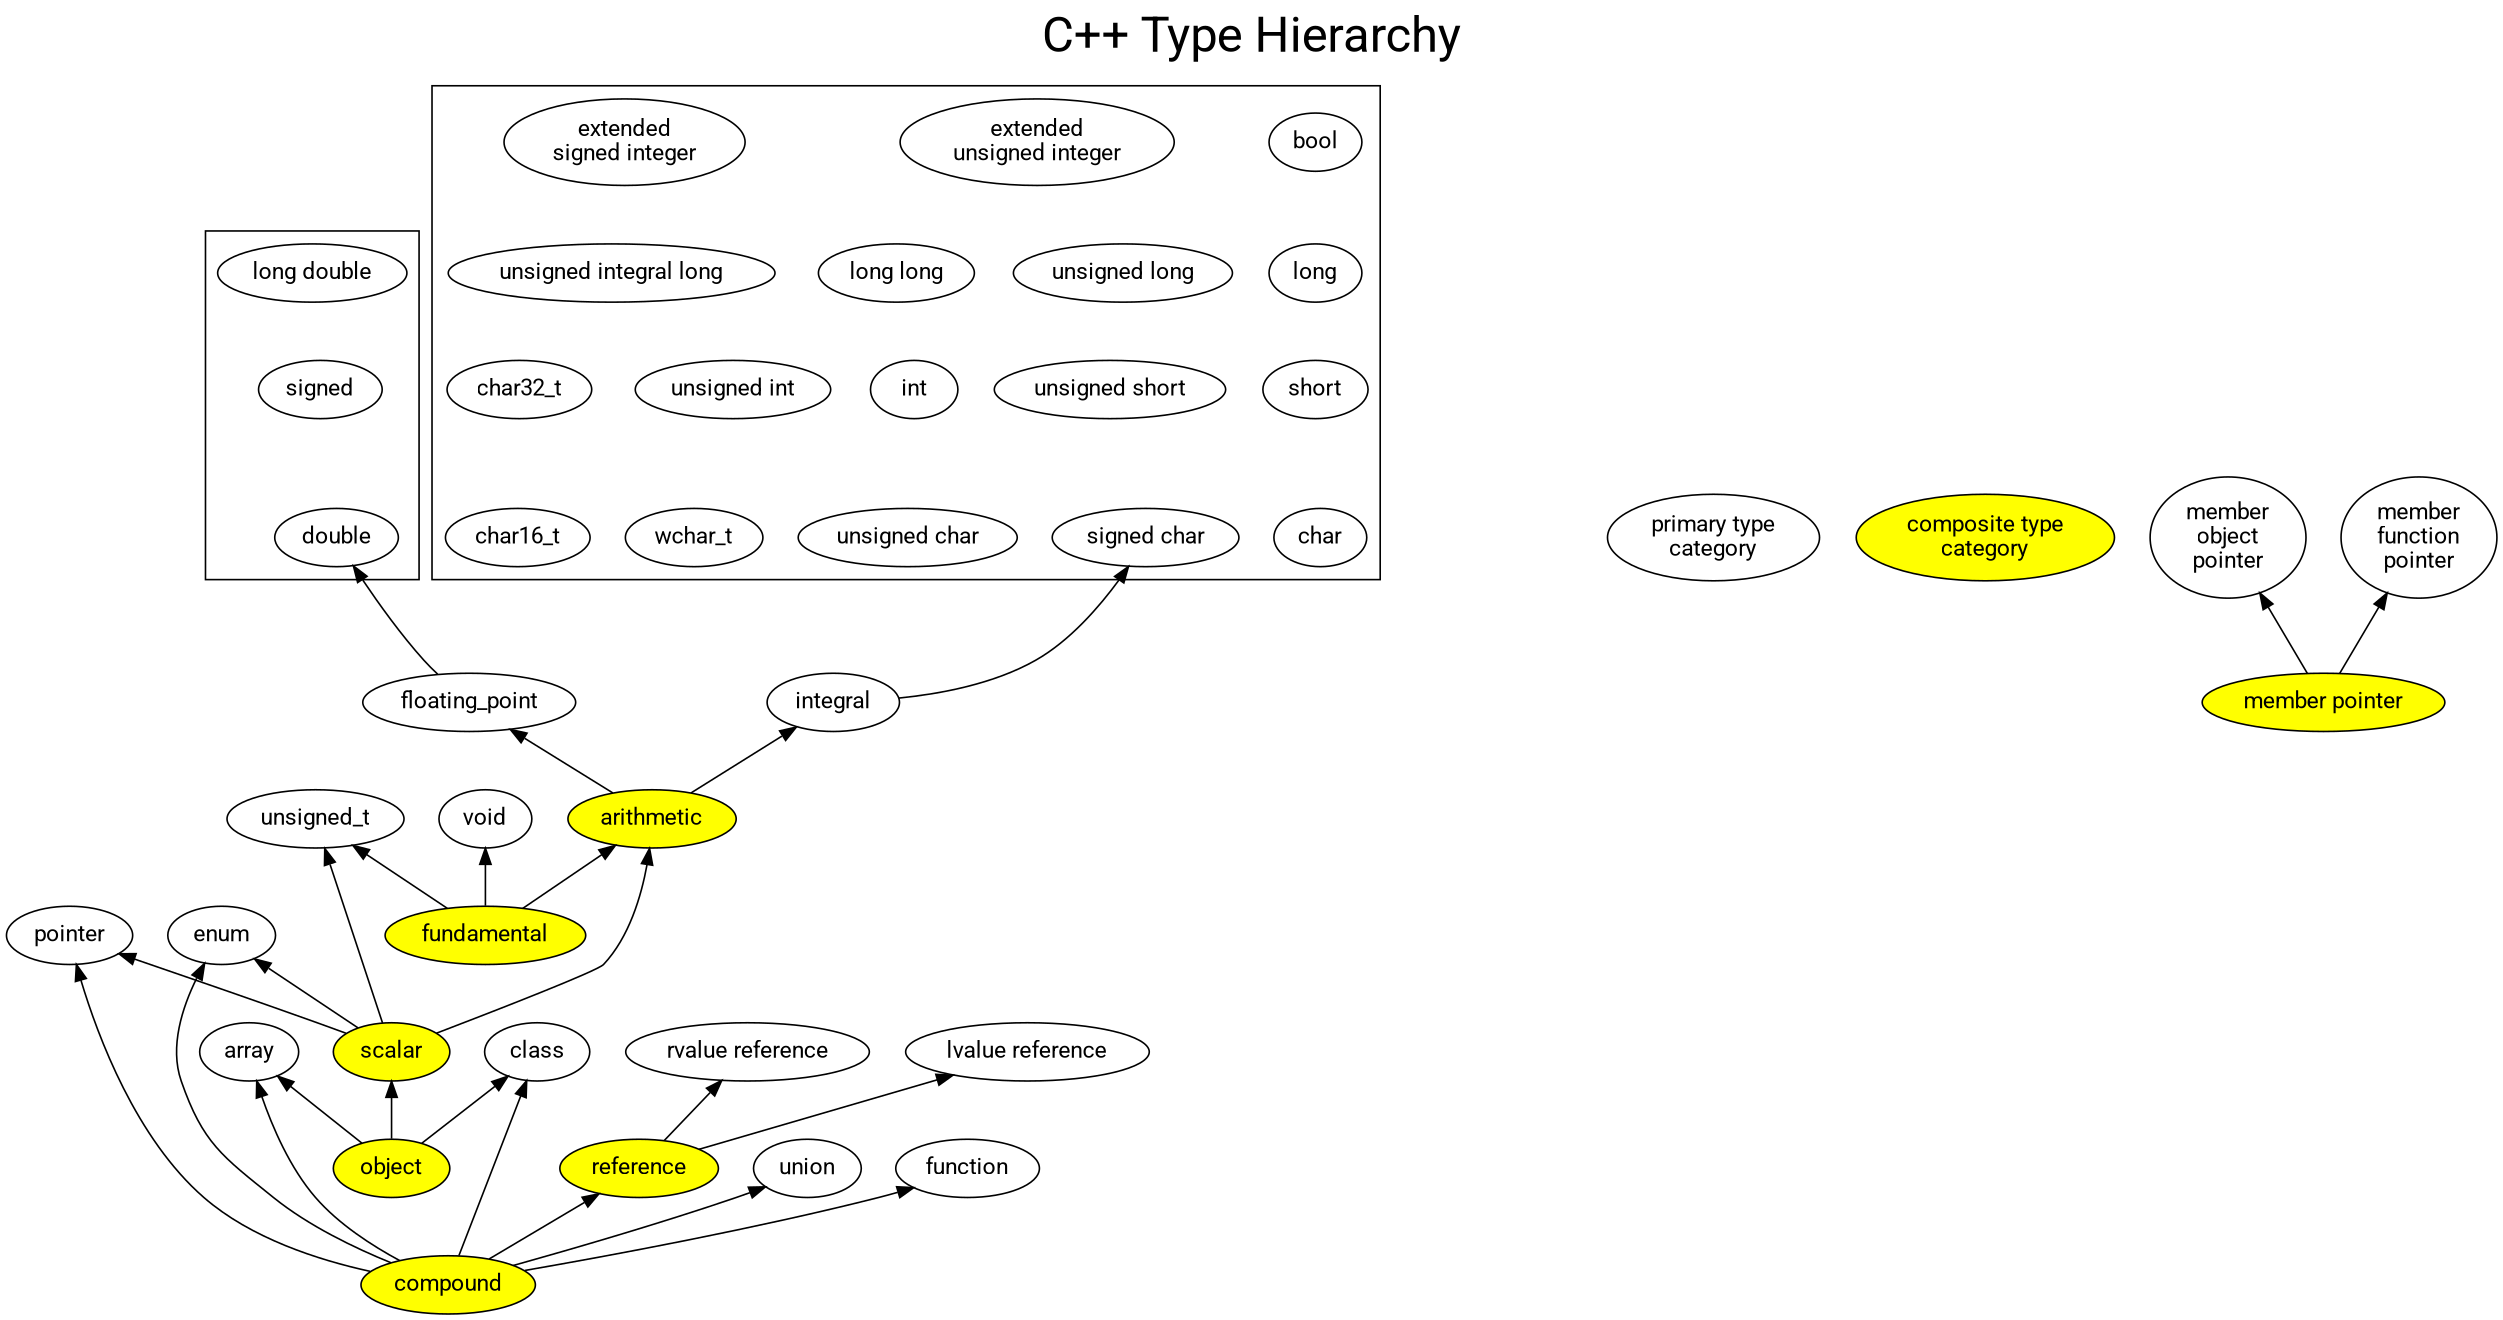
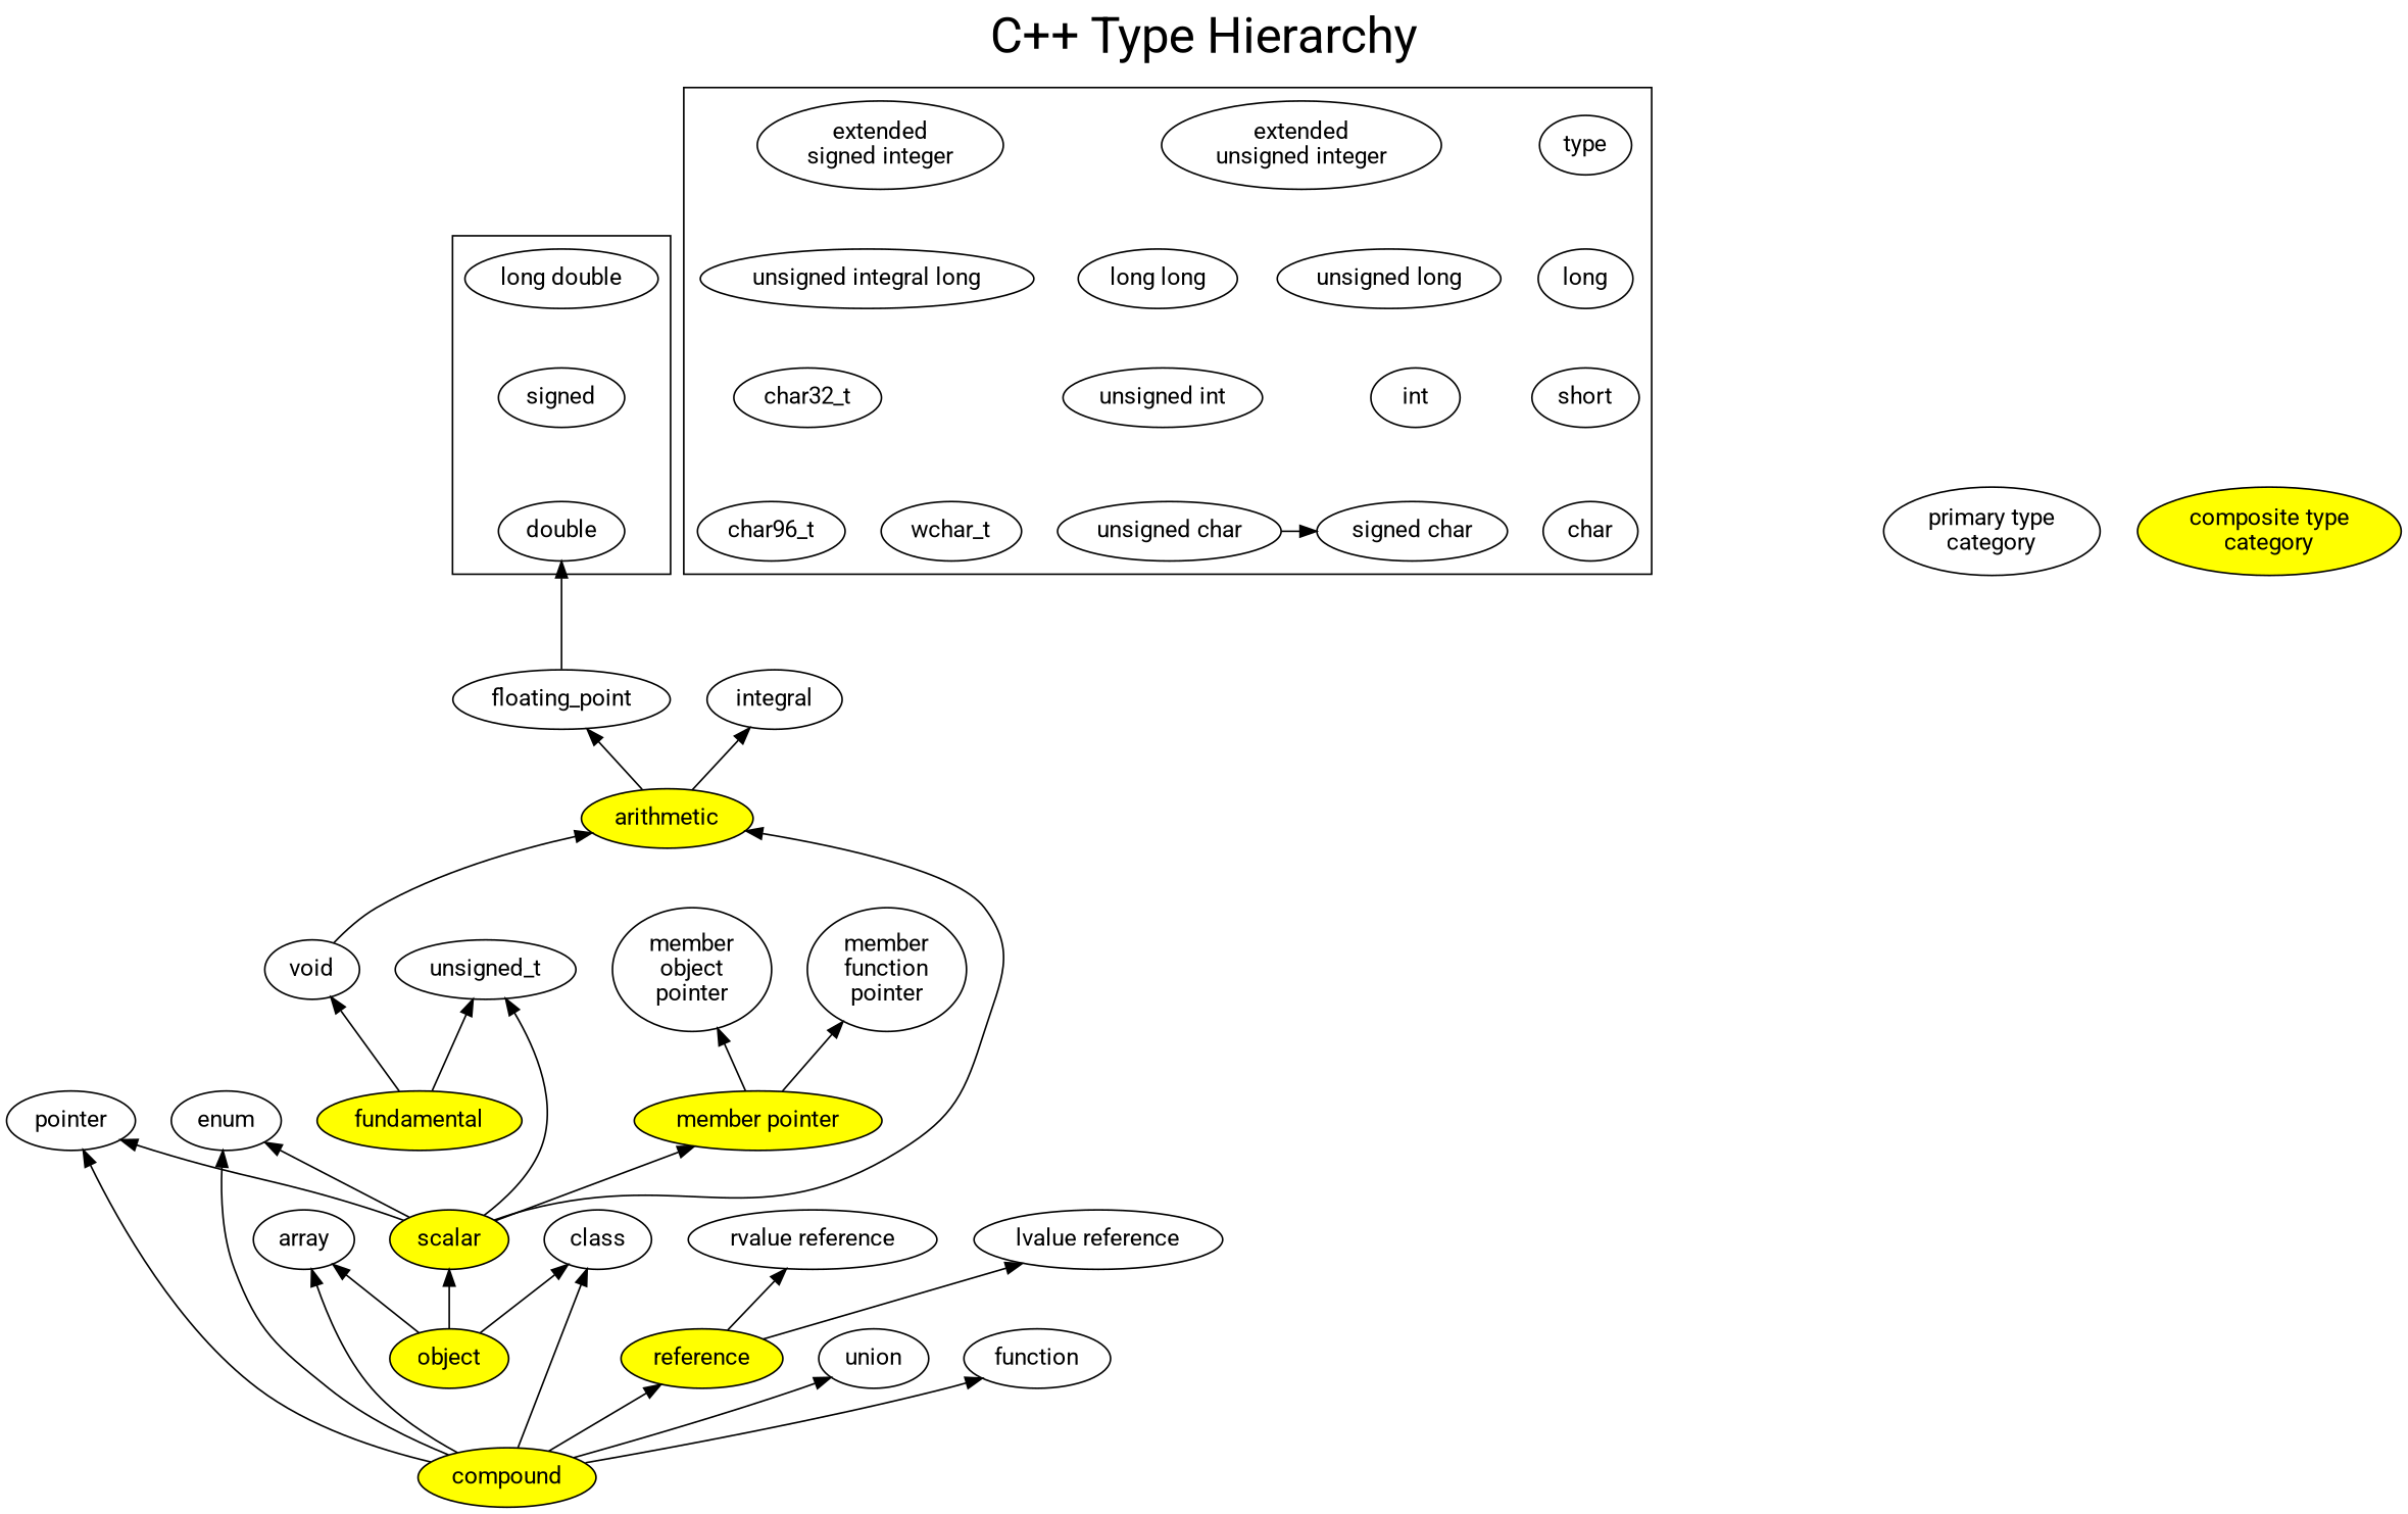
  digraph {
    compound=true
    fontname=Roboto
    fontsize=30
    label="C++ Type Hierarchy"
    labelloc=t
    nodesep=0.3
    rankdir=BT
    node [fontname=Roboto]
    edge [fontname=Roboto]
    double
    n2 [label=signed]
    "long double"
    char
    "signed char"
    "unsigned char"
    wchar_t
-   char16_t
+   char16_t [label=char96_t]
    short
-   "unsigned short"
    int
    "unsigned int"
    char32_t
    long
    "unsigned long"
    "long long"
    n17 [label="unsigned integral long"]
-   bool
+   bool [label=type]
    "extended\nunsigned integer"
    "extended\nsigned integer"
    n21 [label="primary type\ncategory"]
    n22 [fillcolor=yellow label="composite type\ncategory" style=filled]
    floating_point
    integral
    arithmetic [fillcolor=yellow style=filled]
    fundamental [fillcolor=yellow style=filled]
    void
    n28 [label=unsigned_t]
    scalar [fillcolor=yellow style=filled]
    "member pointer" [fillcolor=yellow style=filled]
    pointer
    enum
    "member\nobject\npointer"
    "member\nfunction\npointer"
    object [fillcolor=yellow style=filled]
    array
    class
    reference [fillcolor=yellow style=filled]
    "lvalue reference"
    "rvalue reference"
    compound [fillcolor=yellow style=filled]
    union
    function
    subgraph cluster_1 {
      label=""
      double
      n2
      "long double"
    }
    subgraph cluster_2 {
      label=""
      subgraph sub_3 {
        label=""
        rank=same
        char
        "signed char"
        "unsigned char"
        wchar_t
        char16_t
      }
      subgraph sub_4 {
        label=""
        rank=same
        short
-       "unsigned short"
        int
        "unsigned int"
        char32_t
      }
      subgraph sub_5 {
        label=""
        rank=same
        long
        "unsigned long"
        "long long"
        n17
      }
      subgraph sub_6 {
        label=""
        rank=same
        bool
        "extended\nunsigned integer"
        "extended\nsigned integer"
      }
    }
    subgraph cluster_7 {
      style=invis
      n21
    }
    subgraph sub_8 {
      subgraph sub_9 {
        rank=max
        n22
      }
    }
    double -> n2 [style=invis]
    n2 -> "long double" [style=invis]
    char -> short [style=invis]
    short -> long [style=invis]
    long -> bool [style=invis]
    n22 -> n21 [style=invis]
    floating_point -> double
-   integral -> "signed char"
+   "unsigned char" -> "signed char"
    arithmetic -> floating_point
    arithmetic -> integral
-   fundamental -> arithmetic
+   void -> arithmetic
    fundamental -> void
    fundamental -> n28
    scalar -> arithmetic
    scalar -> fundamental [style=invis]
    scalar -> n28
+   scalar -> "member pointer"
    scalar -> pointer
    scalar -> enum
    "member pointer" -> "member\nobject\npointer"
    "member pointer" -> "member\nfunction\npointer"
    object -> scalar
    object -> array
    object -> class
    reference -> "lvalue reference"
    reference -> "rvalue reference"
    compound -> pointer
    compound -> enum
    compound -> object [style=invis]
    compound -> array
    compound -> class
    compound -> reference
    compound -> union
    compound -> function
  }
